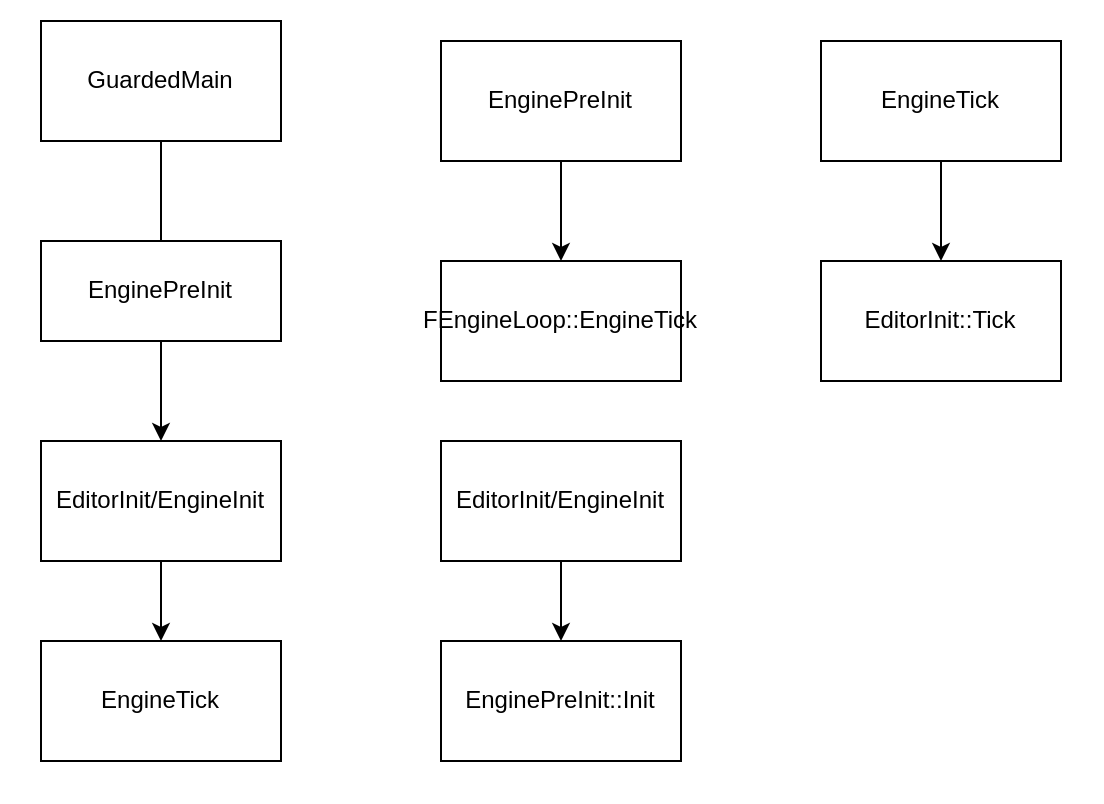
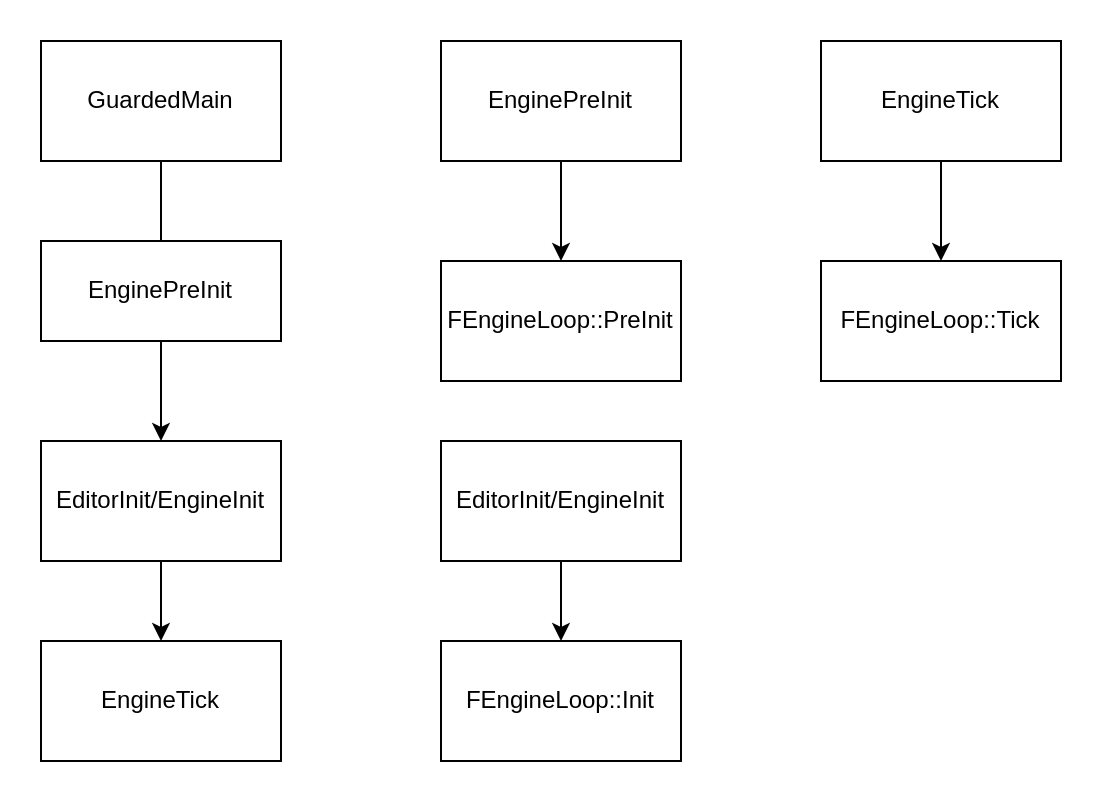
  <mxCell id="0" />
  <mxCell id="1" parent="0" />
  <mxCell id="2" style="edgeStyle=orthogonalEdgeStyle;rounded=0;orthogonalLoop=1;jettySize=auto;html=1;" edge="1" parent="1" source="3"><mxGeometry relative="1" as="geometry"><mxPoint x="80" y="170" as="targetPoint" /></mxGeometry></mxCell>
- <mxCell id="3" value="GuardedMain" style="rounded=0;whiteSpace=wrap;html=1;" vertex="1" parent="1"><mxGeometry x="20" y="10" width="120" height="60" as="geometry" /></mxCell>
+ <mxCell id="3" value="GuardedMain" style="rounded=0;whiteSpace=wrap;html=1;" vertex="1" parent="1"><mxGeometry x="20" y="20" width="120" height="60" as="geometry" /></mxCell>
  <mxCell id="4" style="edgeStyle=orthogonalEdgeStyle;rounded=0;orthogonalLoop=1;jettySize=auto;html=1;entryX=0.5;entryY=0;entryDx=0;entryDy=0;" edge="1" parent="1" source="5" target="7"><mxGeometry relative="1" as="geometry" /></mxCell>
  <mxCell id="5" value="EnginePreInit" style="rounded=0;whiteSpace=wrap;html=1;" vertex="1" parent="1"><mxGeometry x="20" y="120" width="120" height="50" as="geometry" /></mxCell>
  <mxCell id="6" style="edgeStyle=orthogonalEdgeStyle;rounded=0;orthogonalLoop=1;jettySize=auto;html=1;exitX=0.5;exitY=1;exitDx=0;exitDy=0;entryX=0.5;entryY=0;entryDx=0;entryDy=0;" edge="1" parent="1" source="7" target="8"><mxGeometry relative="1" as="geometry" /></mxCell>
  <mxCell id="7" value="EditorInit/EngineInit" style="rounded=0;whiteSpace=wrap;html=1;" vertex="1" parent="1"><mxGeometry x="20" y="220" width="120" height="60" as="geometry" /></mxCell>
  <mxCell id="8" value="EngineTick" style="rounded=0;whiteSpace=wrap;html=1;" vertex="1" parent="1"><mxGeometry x="20" y="320" width="120" height="60" as="geometry" /></mxCell>
  <mxCell id="9" style="edgeStyle=orthogonalEdgeStyle;rounded=0;orthogonalLoop=1;jettySize=auto;html=1;" edge="1" parent="1" source="10"><mxGeometry relative="1" as="geometry"><mxPoint x="280" y="130" as="targetPoint" /></mxGeometry></mxCell>
  <mxCell id="10" value="EnginePreInit" style="rounded=0;whiteSpace=wrap;html=1;" vertex="1" parent="1"><mxGeometry x="220" y="20" width="120" height="60" as="geometry" /></mxCell>
- <mxCell id="11" value="FEngineLoop::EngineTick" style="rounded=0;whiteSpace=wrap;html=1;" vertex="1" parent="1"><mxGeometry x="220" y="130" width="120" height="60" as="geometry" /></mxCell>
+ <mxCell id="11" value="FEngineLoop::PreInit" style="rounded=0;whiteSpace=wrap;html=1;" vertex="1" parent="1"><mxGeometry x="220" y="130" width="120" height="60" as="geometry" /></mxCell>
  <mxCell id="12" style="edgeStyle=orthogonalEdgeStyle;rounded=0;orthogonalLoop=1;jettySize=auto;html=1;entryX=0.5;entryY=0;entryDx=0;entryDy=0;" edge="1" parent="1" source="13" target="14"><mxGeometry relative="1" as="geometry" /></mxCell>
  <mxCell id="13" value="EngineTick" style="rounded=0;whiteSpace=wrap;html=1;" vertex="1" parent="1"><mxGeometry x="410" y="20" width="120" height="60" as="geometry" /></mxCell>
- <mxCell id="14" value="EditorInit::Tick" style="rounded=0;whiteSpace=wrap;html=1;" vertex="1" parent="1"><mxGeometry x="410" y="130" width="120" height="60" as="geometry" /></mxCell>
+ <mxCell id="14" value="FEngineLoop::Tick" style="rounded=0;whiteSpace=wrap;html=1;" vertex="1" parent="1"><mxGeometry x="410" y="130" width="120" height="60" as="geometry" /></mxCell>
  <mxCell id="15" style="edgeStyle=orthogonalEdgeStyle;rounded=0;orthogonalLoop=1;jettySize=auto;html=1;" edge="1" parent="1" source="16"><mxGeometry relative="1" as="geometry"><mxPoint x="280" y="320" as="targetPoint" /></mxGeometry></mxCell>
  <mxCell id="16" value="EditorInit/EngineInit" style="rounded=0;whiteSpace=wrap;html=1;" vertex="1" parent="1"><mxGeometry x="220" y="220" width="120" height="60" as="geometry" /></mxCell>
- <mxCell id="17" value="EnginePreInit::Init" style="rounded=0;whiteSpace=wrap;html=1;" vertex="1" parent="1"><mxGeometry x="220" y="320" width="120" height="60" as="geometry" /></mxCell>
+ <mxCell id="17" value="FEngineLoop::Init" style="rounded=0;whiteSpace=wrap;html=1;" vertex="1" parent="1"><mxGeometry x="220" y="320" width="120" height="60" as="geometry" /></mxCell>
